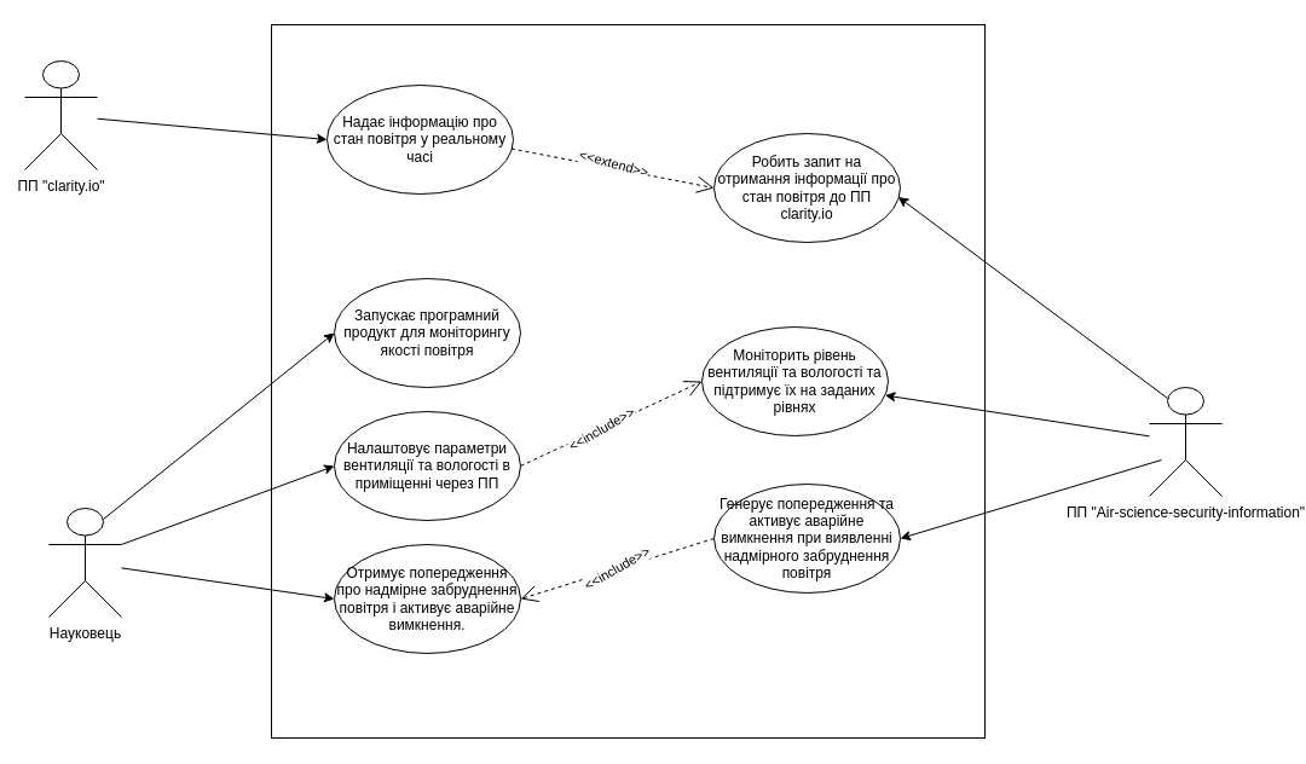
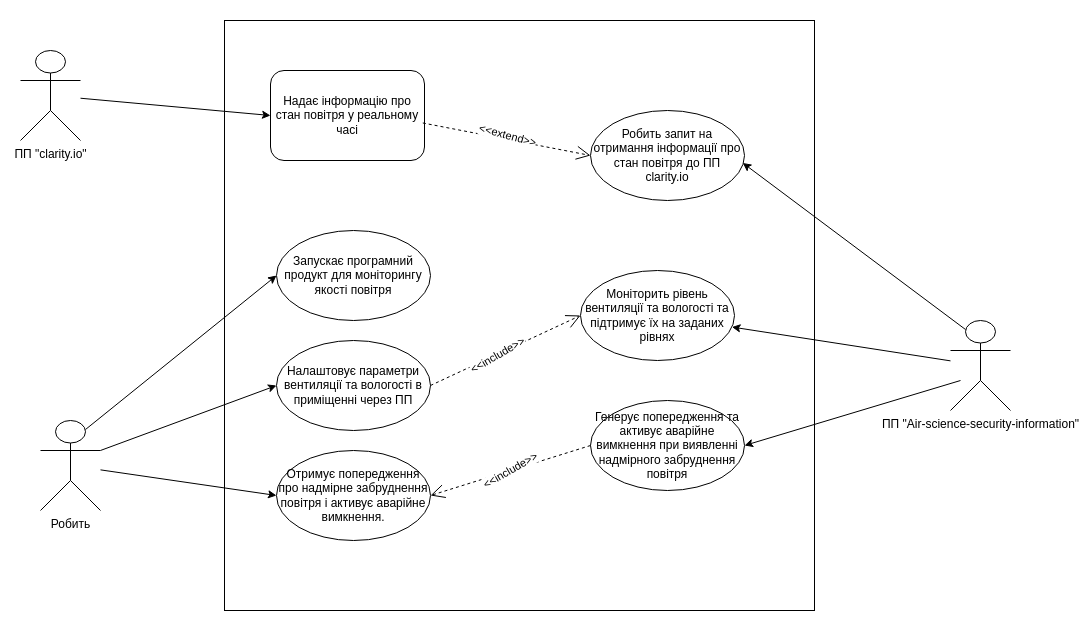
  <mxCell id="0" />
  <mxCell id="1" parent="0" />
  <mxCell id="2" value="" style="whiteSpace=wrap;html=1;aspect=fixed;" parent="1" vertex="1"><mxGeometry x="224" y="20" width="590" height="590" as="geometry" /></mxCell>
- <mxCell id="3" value="Науковець" style="shape=umlActor;verticalLabelPosition=bottom;verticalAlign=top;html=1;outlineConnect=0;" parent="1" vertex="1"><mxGeometry x="40" y="420" width="60" height="90" as="geometry" /></mxCell>
+ <mxCell id="3" value="Робить" style="shape=umlActor;verticalLabelPosition=bottom;verticalAlign=top;html=1;outlineConnect=0;" parent="1" vertex="1"><mxGeometry x="40" y="420" width="60" height="90" as="geometry" /></mxCell>
  <mxCell id="4" value="ПП &quot;Air-science-security-information&quot;" style="shape=umlActor;verticalLabelPosition=bottom;verticalAlign=top;html=1;outlineConnect=0;" parent="1" vertex="1"><mxGeometry x="950" y="320" width="60" height="90" as="geometry" /></mxCell>
  <mxCell id="5" value="Запускає програмний продукт для моніторингу якості повітря" style="ellipse;whiteSpace=wrap;html=1;" parent="1" vertex="1"><mxGeometry x="276" y="230" width="154" height="90" as="geometry" /></mxCell>
  <mxCell id="6" value="Налаштовує параметри вентиляції та вологості в приміщенні через ПП" style="ellipse;whiteSpace=wrap;html=1;" parent="1" vertex="1"><mxGeometry x="276" y="340" width="154" height="90" as="geometry" /></mxCell>
  <mxCell id="7" value="Отримує попередження про надмірне забруднення повітря і активує аварійне вимкнення." style="ellipse;whiteSpace=wrap;html=1;" parent="1" vertex="1"><mxGeometry x="276" y="450" width="154" height="90" as="geometry" /></mxCell>
  <mxCell id="8" value="Моніторить рівень вентиляції та вологості та підтримує їх на заданих рівнях" style="ellipse;whiteSpace=wrap;html=1;" parent="1" vertex="1"><mxGeometry x="580" y="270" width="154" height="90" as="geometry" /></mxCell>
  <mxCell id="9" value="Генерує попередження та активує аварійне вимкнення при виявленні надмірного забруднення повітря" style="ellipse;whiteSpace=wrap;html=1;" parent="1" vertex="1"><mxGeometry x="590" y="400" width="154" height="90" as="geometry" /></mxCell>
  <mxCell id="10" value="" style="endArrow=classic;html=1;rounded=0;" parent="1" source="4" target="8" edge="1"><mxGeometry width="50" height="50" relative="1" as="geometry"><mxPoint x="940" y="494" as="sourcePoint" /><mxPoint x="695" y="244" as="targetPoint" /></mxGeometry></mxCell>
  <mxCell id="11" value="" style="endArrow=classic;html=1;rounded=0;entryX=1;entryY=0.5;entryDx=0;entryDy=0;" parent="1" target="9" edge="1"><mxGeometry width="50" height="50" relative="1" as="geometry"><mxPoint x="960" y="380" as="sourcePoint" /><mxPoint x="709" y="349" as="targetPoint" /></mxGeometry></mxCell>
  <mxCell id="12" value="" style="endArrow=classic;html=1;rounded=0;entryX=0;entryY=0.5;entryDx=0;entryDy=0;exitX=0.75;exitY=0.1;exitDx=0;exitDy=0;exitPerimeter=0;" parent="1" source="3" target="5" edge="1"><mxGeometry width="50" height="50" relative="1" as="geometry"><mxPoint x="100" y="317.718" as="sourcePoint" /><mxPoint x="386" y="358" as="targetPoint" /></mxGeometry></mxCell>
  <mxCell id="13" value="" style="endArrow=classic;html=1;rounded=0;entryX=0;entryY=0.5;entryDx=0;entryDy=0;exitX=1;exitY=0.333;exitDx=0;exitDy=0;exitPerimeter=0;" parent="1" source="3" target="6" edge="1"><mxGeometry width="50" height="50" relative="1" as="geometry"><mxPoint x="100" y="333.738" as="sourcePoint" /><mxPoint x="286" y="275" as="targetPoint" /></mxGeometry></mxCell>
  <mxCell id="14" value="" style="endArrow=classic;html=1;rounded=0;entryX=0;entryY=0.5;entryDx=0;entryDy=0;" parent="1" source="3" target="7" edge="1"><mxGeometry width="50" height="50" relative="1" as="geometry"><mxPoint x="100" y="349.757" as="sourcePoint" /><mxPoint x="286" y="378" as="targetPoint" /></mxGeometry></mxCell>
  <mxCell id="15" value="" style="endArrow=open;endSize=12;dashed=1;html=1;rounded=0;entryX=1;entryY=0.5;entryDx=0;entryDy=0;exitX=0;exitY=0.5;exitDx=0;exitDy=0;" parent="1" source="9" target="7" edge="1"><mxGeometry width="160" relative="1" as="geometry"><mxPoint x="580" y="105" as="sourcePoint" /><mxPoint x="460" y="105" as="targetPoint" /></mxGeometry></mxCell>
  <mxCell id="16" value="&amp;lt;&amp;lt;include&amp;gt;&amp;gt;" style="edgeLabel;html=1;align=center;verticalAlign=middle;resizable=0;points=[];rotation=-30;" parent="15" vertex="1" connectable="0"><mxGeometry x="0.009" y="2" relative="1" as="geometry"><mxPoint y="-2" as="offset" /></mxGeometry></mxCell>
  <mxCell id="17" value="" style="endArrow=open;endSize=12;dashed=1;html=1;rounded=0;entryX=0;entryY=0.5;entryDx=0;entryDy=0;exitX=1;exitY=0.5;exitDx=0;exitDy=0;" parent="1" source="6" target="8" edge="1"><mxGeometry width="160" relative="1" as="geometry"><mxPoint x="590" y="300" as="sourcePoint" /><mxPoint x="470" y="400" as="targetPoint" /></mxGeometry></mxCell>
  <mxCell id="18" value="&amp;lt;&amp;lt;include&amp;gt;&amp;gt;" style="edgeLabel;html=1;align=center;verticalAlign=middle;resizable=0;points=[];rotation=-30;" parent="17" vertex="1" connectable="0"><mxGeometry x="0.009" y="2" relative="1" as="geometry"><mxPoint x="-9" y="7" as="offset" /></mxGeometry></mxCell>
  <mxCell id="19" value="ПП &quot;clarity.io&quot;" style="shape=umlActor;verticalLabelPosition=bottom;verticalAlign=top;html=1;outlineConnect=0;" vertex="1" parent="1"><mxGeometry x="20" y="50" width="60" height="90" as="geometry" /></mxCell>
- <mxCell id="20" value="Надає інформацію про стан повітря у реальному часі" style="ellipse;whiteSpace=wrap;html=1;" vertex="1" parent="1"><mxGeometry x="270" y="70" width="154" height="90" as="geometry" /></mxCell>
+ <mxCell id="20" value="Надає інформацію про стан повітря у реальному часі" style="whiteSpace=wrap;html=1;rounded=1;" vertex="1" parent="1"><mxGeometry x="270" y="70" width="154" height="90" as="geometry" /></mxCell>
  <mxCell id="21" value="" style="endArrow=classic;html=1;rounded=0;entryX=0;entryY=0.5;entryDx=0;entryDy=0;" edge="1" parent="1" source="19" target="20"><mxGeometry width="50" height="50" relative="1" as="geometry"><mxPoint x="120" y="214" as="sourcePoint" /><mxPoint x="311" y="60" as="targetPoint" /></mxGeometry></mxCell>
  <mxCell id="22" value="" style="endArrow=open;endSize=12;dashed=1;html=1;rounded=0;entryX=0;entryY=0.5;entryDx=0;entryDy=0;exitX=0.989;exitY=0.583;exitDx=0;exitDy=0;exitPerimeter=0;" edge="1" parent="1" source="20" target="24"><mxGeometry width="160" relative="1" as="geometry"><mxPoint x="600" y="380" as="sourcePoint" /><mxPoint x="440" y="505" as="targetPoint" /></mxGeometry></mxCell>
  <mxCell id="23" value="&amp;lt;&amp;lt;extend&amp;gt;&amp;gt;" style="edgeLabel;html=1;align=center;verticalAlign=middle;resizable=0;points=[];rotation=15;" vertex="1" connectable="0" parent="22"><mxGeometry x="0.009" y="2" relative="1" as="geometry"><mxPoint y="-2" as="offset" /></mxGeometry></mxCell>
  <mxCell id="24" value="Робить запит на отримання інформації про стан повітря до ПП clarity.io" style="ellipse;whiteSpace=wrap;html=1;" vertex="1" parent="1"><mxGeometry x="590" y="110" width="154" height="90" as="geometry" /></mxCell>
  <mxCell id="25" value="" style="endArrow=classic;html=1;rounded=0;entryX=0.989;entryY=0.583;entryDx=0;entryDy=0;entryPerimeter=0;exitX=0.25;exitY=0.1;exitDx=0;exitDy=0;exitPerimeter=0;" edge="1" parent="1" source="4" target="24"><mxGeometry width="50" height="50" relative="1" as="geometry"><mxPoint x="960" y="370" as="sourcePoint" /><mxPoint x="741" y="337" as="targetPoint" /></mxGeometry></mxCell>
